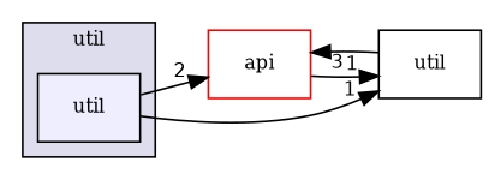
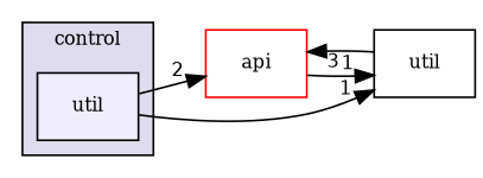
  digraph {
    compound=true
    rankdir=LR
    fontname="DejaVu Serif"
    node [fontname="DejaVu Serif" fontsize=10 shape=box style=filled]
    edge [headlabel=1 labeldistance=1.5 labelfontname=Helvetica labelfontsize=10 fontname="DejaVu Serif"]
    n1 [fillcolor="#eeeeff" label=util pencolor=black]
    n2 [color=red fillcolor=white label=api]
    n3 [label=util style=""]
    subgraph cluster_1 {
      bgcolor="#ddddee"
      fontsize=10
-     label=util
+     label=control
      pencolor=black
      n1
    }
    n1 -> n2 [headlabel=2]
    n1 -> n3
    n2 -> n3
    n3 -> n2 [headlabel=3]
  }
